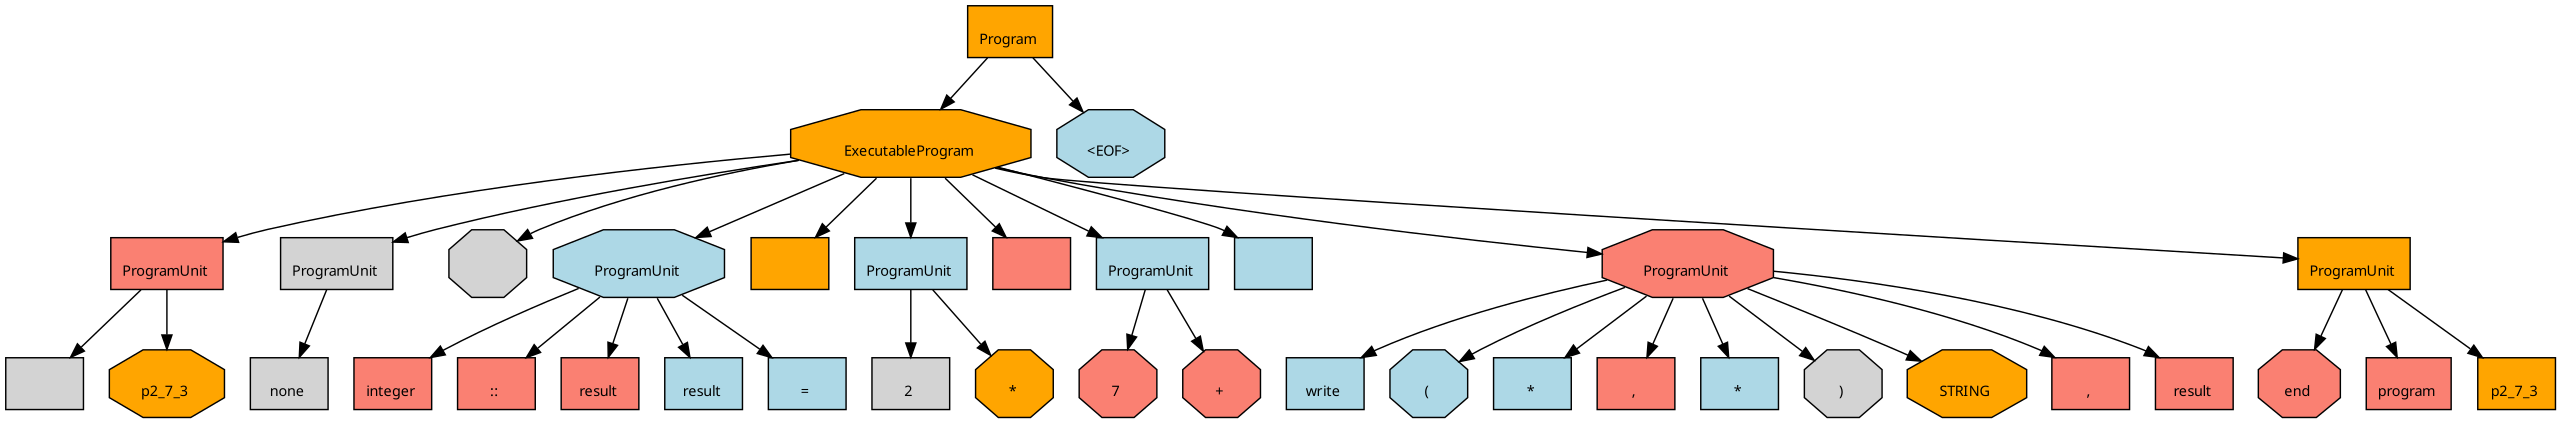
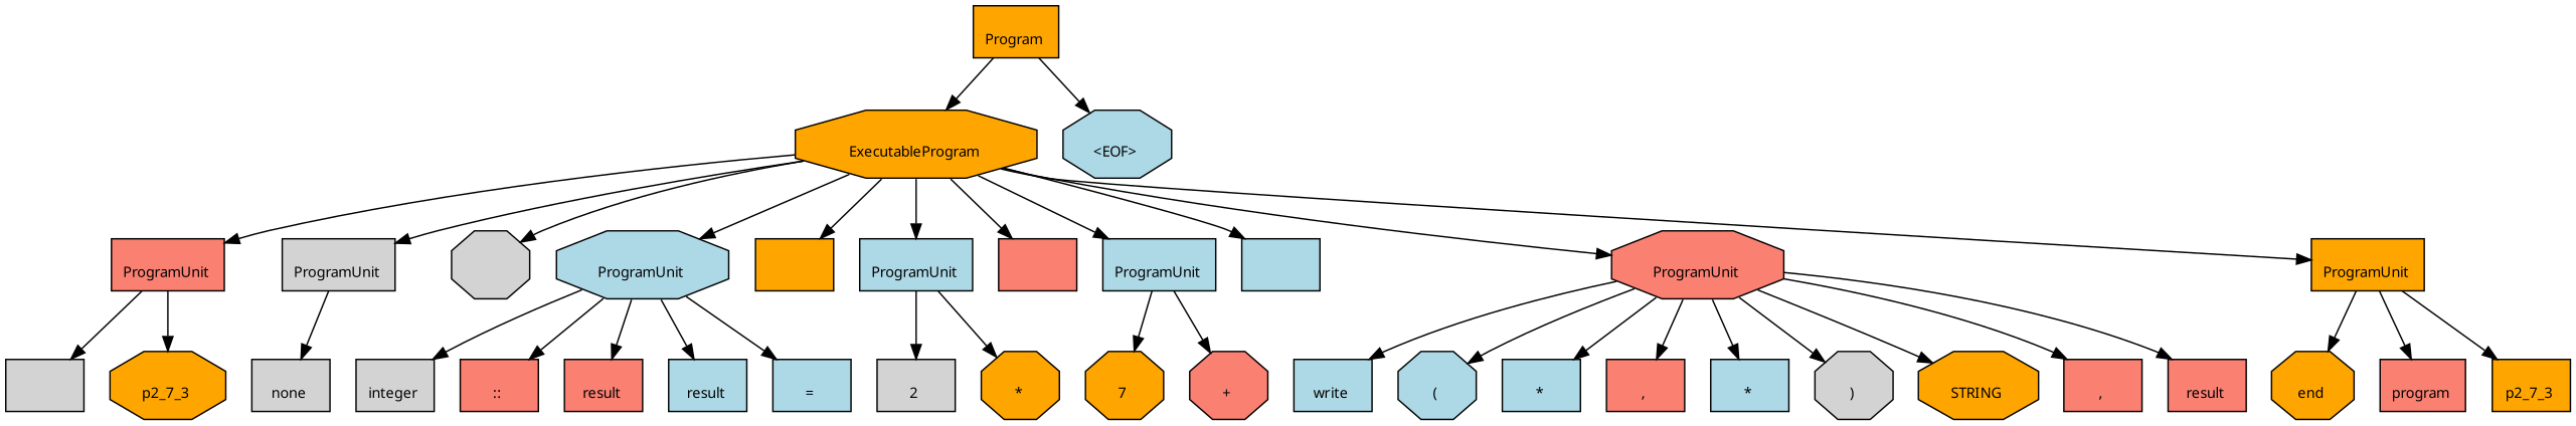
  digraph {
    node [fillcolor=lightblue fontname="Arial Unicode MS" fontsize=10 shape=box style=filled]
    n1 [fillcolor=orange label="\lProgram \n"]
    n2 [fillcolor=orange label="\lExecutableProgram \n" shape=octagon]
    n3 [label="\l&lt;EOF&gt; \n" shape=octagon]
    n4 [fillcolor=salmon label="\lProgramUnit \n"]
    n5 [fillcolor=lightgrey label="\lProgramUnit \n"]
    n6 [fillcolor=lightgrey label="\l \n" shape=octagon]
    n7 [label="\lProgramUnit \n" shape=octagon]
    n8 [fillcolor=orange label="\l \n"]
    n9 [label="\lProgramUnit \n"]
    n10 [fillcolor=salmon label="\l \n"]
    n11 [label="\lProgramUnit \n"]
    n12 [label="\l \n"]
    n13 [fillcolor=salmon label="\lProgramUnit \n" shape=octagon]
    n14 [fillcolor=orange label="\lProgramUnit \n"]
    n15 [fillcolor=lightgrey label="\l \n"]
    n16 [fillcolor=orange label="\lp2_7_3 \n" shape=octagon]
    n17 [fillcolor=lightgrey label="\lnone \n"]
-   n18 [fillcolor=salmon label="\linteger \n"]
+   n18 [fillcolor=lightgrey label="\linteger \n"]
    n19 [fillcolor=salmon label="\l:: \n"]
    n20 [fillcolor=salmon label="\lresult \n"]
    n21 [label="\lresult \n"]
    n22 [label="\l= \n"]
    n23 [fillcolor=lightgrey label="\l2 \n"]
    n24 [fillcolor=orange label="\l* \n" shape=octagon]
-   n25 [fillcolor=salmon label="\l7 \n" shape=octagon]
+   n25 [fillcolor=orange label="\l7 \n" shape=octagon]
    n26 [fillcolor=salmon label="\l+ \n" shape=octagon]
    n27 [label="\lwrite \n"]
    n28 [label="\l( \n" shape=octagon]
    n29 [label="\l* \n"]
    n30 [fillcolor=salmon label="\l, \n"]
    n31 [label="\l* \n"]
    n32 [fillcolor=lightgrey label="\l) \n" shape=octagon]
    n33 [fillcolor=orange label="\lSTRING \n" shape=octagon]
    n34 [fillcolor=salmon label="\l, \n"]
    n35 [fillcolor=salmon label="\lresult \n"]
-   n36 [fillcolor=salmon label="\lend \n" shape=octagon]
+   n36 [fillcolor=orange label="\lend \n" shape=octagon]
    n37 [fillcolor=salmon label="\lprogram \n"]
    n38 [fillcolor=orange label="\lp2_7_3 \n"]
    n1 -> n2
    n1 -> n3
    n2 -> n4
    n2 -> n5
    n2 -> n6
    n2 -> n7
    n2 -> n8
    n2 -> n9
    n2 -> n10
    n2 -> n11
    n2 -> n12
    n2 -> n13
    n2 -> n14
    n4 -> n15
    n4 -> n16
    n5 -> n17
    n7 -> n18
    n7 -> n19
    n7 -> n20
    n7 -> n21
    n7 -> n22
    n9 -> n23
    n9 -> n24
    n11 -> n25
    n11 -> n26
    n13 -> n27
    n13 -> n28
    n13 -> n29
    n13 -> n30
    n13 -> n31
    n13 -> n32
    n13 -> n33
    n13 -> n34
    n13 -> n35
    n14 -> n36
    n14 -> n37
    n14 -> n38
  }
